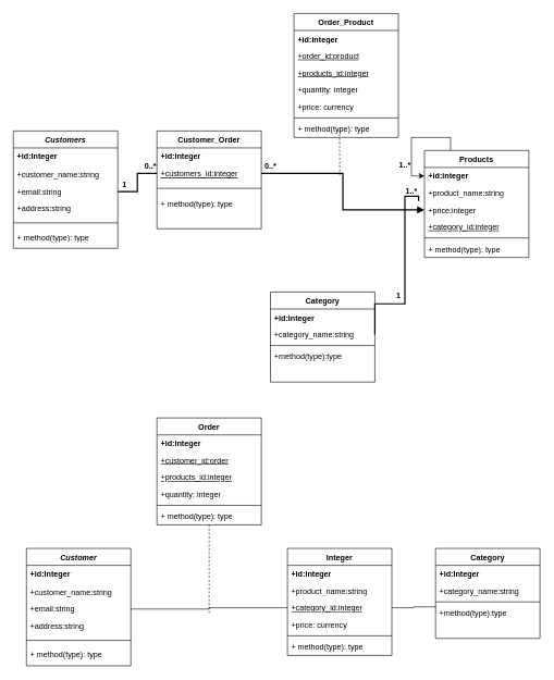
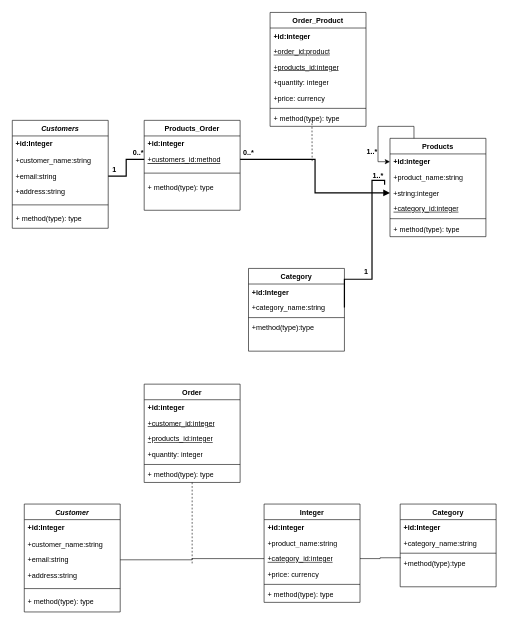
  <mxCell id="0" />
  <mxCell id="1" parent="0" />
  <mxCell id="2" value="Customers" style="swimlane;fontStyle=3;align=center;verticalAlign=top;childLayout=stackLayout;horizontal=1;startSize=26;horizontalStack=0;resizeParent=1;resizeLast=0;collapsible=1;marginBottom=0;rounded=0;shadow=0;strokeWidth=1;" parent="1" vertex="1"><mxGeometry x="20" y="200" width="160" height="180" as="geometry"><mxRectangle x="230" y="140" width="160" height="26" as="alternateBounds" /></mxGeometry></mxCell>
  <mxCell id="3" value="+id:Integer" style="text;align=left;verticalAlign=top;spacingLeft=4;spacingRight=4;overflow=hidden;rotatable=0;points=[[0,0.5],[1,0.5]];portConstraint=eastwest;fontStyle=1" parent="2" vertex="1"><mxGeometry y="26" width="160" height="28" as="geometry" /></mxCell>
  <mxCell id="4" value="+customer_name:string&#10;" style="text;align=left;verticalAlign=top;spacingLeft=4;spacingRight=4;overflow=hidden;rotatable=0;points=[[0,0.5],[1,0.5]];portConstraint=eastwest;" parent="2" vertex="1"><mxGeometry y="54" width="160" height="26" as="geometry" /></mxCell>
  <mxCell id="5" value="+email:string&#10;" style="text;align=left;verticalAlign=top;spacingLeft=4;spacingRight=4;overflow=hidden;rotatable=0;points=[[0,0.5],[1,0.5]];portConstraint=eastwest;" parent="2" vertex="1"><mxGeometry y="80" width="160" height="26" as="geometry" /></mxCell>
  <mxCell id="6" value="+address:string" style="text;align=left;verticalAlign=top;spacingLeft=4;spacingRight=4;overflow=hidden;rotatable=0;points=[[0,0.5],[1,0.5]];portConstraint=eastwest;" parent="2" vertex="1"><mxGeometry y="106" width="160" height="26" as="geometry" /></mxCell>
  <mxCell id="7" value="" style="line;html=1;strokeWidth=1;align=left;verticalAlign=middle;spacingTop=-1;spacingLeft=3;spacingRight=3;rotatable=0;labelPosition=right;points=[];portConstraint=eastwest;" parent="2" vertex="1"><mxGeometry y="132" width="160" height="18" as="geometry" /></mxCell>
  <mxCell id="8" value="+ method(type): type" style="text;strokeColor=none;fillColor=none;align=left;verticalAlign=top;spacingLeft=4;spacingRight=4;overflow=hidden;rotatable=0;points=[[0,0.5],[1,0.5]];portConstraint=eastwest;whiteSpace=wrap;html=1;" parent="2" vertex="1"><mxGeometry y="150" width="160" height="26" as="geometry" /></mxCell>
  <mxCell id="9" value="Category" style="swimlane;fontStyle=1;align=center;verticalAlign=top;childLayout=stackLayout;horizontal=1;startSize=26;horizontalStack=0;resizeParent=1;resizeLast=0;collapsible=1;marginBottom=0;rounded=0;shadow=0;strokeWidth=1;" parent="1" vertex="1"><mxGeometry x="414" y="447" width="160" height="138" as="geometry"><mxRectangle x="130" y="380" width="160" height="26" as="alternateBounds" /></mxGeometry></mxCell>
  <mxCell id="10" value="+id:Integer" style="text;align=left;verticalAlign=top;spacingLeft=4;spacingRight=4;overflow=hidden;rotatable=0;points=[[0,0.5],[1,0.5]];portConstraint=eastwest;fontStyle=1" parent="9" vertex="1"><mxGeometry y="26" width="160" height="26" as="geometry" /></mxCell>
  <mxCell id="11" value="+category_name:string" style="text;align=left;verticalAlign=top;spacingLeft=4;spacingRight=4;overflow=hidden;rotatable=0;points=[[0,0.5],[1,0.5]];portConstraint=eastwest;rounded=0;shadow=0;html=0;" parent="9" vertex="1"><mxGeometry y="52" width="160" height="26" as="geometry" /></mxCell>
  <mxCell id="12" value="" style="line;html=1;strokeWidth=1;align=left;verticalAlign=middle;spacingTop=-1;spacingLeft=3;spacingRight=3;rotatable=0;labelPosition=right;points=[];portConstraint=eastwest;" parent="9" vertex="1"><mxGeometry y="78" width="160" height="8" as="geometry" /></mxCell>
  <mxCell id="13" value="+method(type):type" style="text;align=left;verticalAlign=top;spacingLeft=4;spacingRight=4;overflow=hidden;rotatable=0;points=[[0,0.5],[1,0.5]];portConstraint=eastwest;" parent="9" vertex="1"><mxGeometry y="86" width="160" height="26" as="geometry" /></mxCell>
- <mxCell id="14" value="Customer_Order" style="swimlane;fontStyle=1;align=center;verticalAlign=top;childLayout=stackLayout;horizontal=1;startSize=26;horizontalStack=0;resizeParent=1;resizeLast=0;collapsible=1;marginBottom=0;rounded=0;shadow=0;strokeWidth=1;" parent="1" vertex="1"><mxGeometry x="240" y="200" width="160" height="150" as="geometry"><mxRectangle x="340" y="380" width="170" height="26" as="alternateBounds" /></mxGeometry></mxCell>
+ <mxCell id="14" value="Products_Order" style="swimlane;fontStyle=1;align=center;verticalAlign=top;childLayout=stackLayout;horizontal=1;startSize=26;horizontalStack=0;resizeParent=1;resizeLast=0;collapsible=1;marginBottom=0;rounded=0;shadow=0;strokeWidth=1;" parent="1" vertex="1"><mxGeometry x="240" y="200" width="160" height="150" as="geometry"><mxRectangle x="340" y="380" width="170" height="26" as="alternateBounds" /></mxGeometry></mxCell>
  <mxCell id="15" value="+id:integer" style="text;align=left;verticalAlign=top;spacingLeft=4;spacingRight=4;overflow=hidden;rotatable=0;points=[[0,0.5],[1,0.5]];portConstraint=eastwest;fontStyle=1" parent="14" vertex="1"><mxGeometry y="26" width="160" height="26" as="geometry" /></mxCell>
- <mxCell id="16" value="+customers_id:integer" style="text;align=left;verticalAlign=top;spacingLeft=4;spacingRight=4;overflow=hidden;rotatable=0;points=[[0,0.5],[1,0.5]];portConstraint=eastwest;rounded=0;shadow=0;html=0;fontStyle=4" parent="14" vertex="1"><mxGeometry y="52" width="160" height="26" as="geometry" /></mxCell>
+ <mxCell id="16" value="+customers_id:method" style="text;align=left;verticalAlign=top;spacingLeft=4;spacingRight=4;overflow=hidden;rotatable=0;points=[[0,0.5],[1,0.5]];portConstraint=eastwest;rounded=0;shadow=0;html=0;fontStyle=4" parent="14" vertex="1"><mxGeometry y="52" width="160" height="26" as="geometry" /></mxCell>
  <mxCell id="17" value="" style="line;html=1;strokeWidth=1;align=left;verticalAlign=middle;spacingTop=-1;spacingLeft=3;spacingRight=3;rotatable=0;labelPosition=right;points=[];portConstraint=eastwest;" parent="14" vertex="1"><mxGeometry y="78" width="160" height="20" as="geometry" /></mxCell>
  <mxCell id="18" value="+ method(type): type" style="text;strokeColor=none;fillColor=none;align=left;verticalAlign=top;spacingLeft=4;spacingRight=4;overflow=hidden;rotatable=0;points=[[0,0.5],[1,0.5]];portConstraint=eastwest;whiteSpace=wrap;html=1;" parent="14" vertex="1"><mxGeometry y="98" width="160" height="26" as="geometry" /></mxCell>
  <mxCell id="19" value="Products" style="swimlane;fontStyle=1;align=center;verticalAlign=top;childLayout=stackLayout;horizontal=1;startSize=26;horizontalStack=0;resizeParent=1;resizeParentMax=0;resizeLast=0;collapsible=1;marginBottom=0;whiteSpace=wrap;html=1;" parent="1" vertex="1"><mxGeometry x="650" y="230" width="160" height="164" as="geometry" /></mxCell>
  <mxCell id="20" value="&lt;b&gt;+id:integer&lt;/b&gt;&lt;div&gt;&lt;br&gt;&lt;/div&gt;" style="text;strokeColor=none;fillColor=none;align=left;verticalAlign=top;spacingLeft=4;spacingRight=4;overflow=hidden;rotatable=0;points=[[0,0.5],[1,0.5]];portConstraint=eastwest;whiteSpace=wrap;html=1;" parent="19" vertex="1"><mxGeometry y="26" width="160" height="26" as="geometry" /></mxCell>
  <mxCell id="21" value="+product_name:string" style="text;strokeColor=none;fillColor=none;align=left;verticalAlign=top;spacingLeft=4;spacingRight=4;overflow=hidden;rotatable=0;points=[[0,0.5],[1,0.5]];portConstraint=eastwest;whiteSpace=wrap;html=1;" parent="19" vertex="1"><mxGeometry y="52" width="160" height="26" as="geometry" /></mxCell>
- <mxCell id="22" value="+price:integer" style="text;align=left;verticalAlign=top;spacingLeft=4;spacingRight=4;overflow=hidden;rotatable=0;points=[[0,0.5],[1,0.5]];portConstraint=eastwest;rounded=0;shadow=0;html=0;" parent="19" vertex="1"><mxGeometry y="78" width="160" height="26" as="geometry" /></mxCell>
+ <mxCell id="22" value="+string:integer" style="text;align=left;verticalAlign=top;spacingLeft=4;spacingRight=4;overflow=hidden;rotatable=0;points=[[0,0.5],[1,0.5]];portConstraint=eastwest;rounded=0;shadow=0;html=0;" parent="19" vertex="1"><mxGeometry y="78" width="160" height="26" as="geometry" /></mxCell>
  <mxCell id="23" value="&lt;u&gt;+category_id:integer&lt;/u&gt;" style="text;strokeColor=none;fillColor=none;align=left;verticalAlign=top;spacingLeft=4;spacingRight=4;overflow=hidden;rotatable=0;points=[[0,0.5],[1,0.5]];portConstraint=eastwest;whiteSpace=wrap;html=1;" parent="19" vertex="1"><mxGeometry y="104" width="160" height="26" as="geometry" /></mxCell>
  <mxCell id="24" value="" style="line;strokeWidth=1;fillColor=none;align=left;verticalAlign=middle;spacingTop=-1;spacingLeft=3;spacingRight=3;rotatable=0;labelPosition=right;points=[];portConstraint=eastwest;strokeColor=inherit;" parent="19" vertex="1"><mxGeometry y="130" width="160" height="8" as="geometry" /></mxCell>
  <mxCell id="25" value="+ method(type): type" style="text;strokeColor=none;fillColor=none;align=left;verticalAlign=top;spacingLeft=4;spacingRight=4;overflow=hidden;rotatable=0;points=[[0,0.5],[1,0.5]];portConstraint=eastwest;whiteSpace=wrap;html=1;" parent="19" vertex="1"><mxGeometry y="138" width="160" height="26" as="geometry" /></mxCell>
  <mxCell id="26" style="edgeStyle=orthogonalEdgeStyle;rounded=0;orthogonalLoop=1;jettySize=auto;html=1;exitX=0.25;exitY=0;exitDx=0;exitDy=0;" edge="1" parent="19" source="19" target="20"><mxGeometry relative="1" as="geometry" /></mxCell>
  <mxCell id="27" style="edgeStyle=orthogonalEdgeStyle;rounded=0;orthogonalLoop=1;jettySize=auto;html=1;endArrow=none;startFill=0;dashed=1;" edge="1" parent="1" source="28"><mxGeometry relative="1" as="geometry"><mxPoint x="320" y="940" as="targetPoint" /></mxGeometry></mxCell>
  <mxCell id="28" value="Order" style="swimlane;fontStyle=1;align=center;verticalAlign=top;childLayout=stackLayout;horizontal=1;startSize=26;horizontalStack=0;resizeParent=1;resizeParentMax=0;resizeLast=0;collapsible=1;marginBottom=0;whiteSpace=wrap;html=1;" parent="1" vertex="1"><mxGeometry x="240" y="640" width="160" height="164" as="geometry" /></mxCell>
  <mxCell id="29" value="&lt;b&gt;+id:integer&lt;/b&gt;" style="text;strokeColor=none;fillColor=none;align=left;verticalAlign=top;spacingLeft=4;spacingRight=4;overflow=hidden;rotatable=0;points=[[0,0.5],[1,0.5]];portConstraint=eastwest;whiteSpace=wrap;html=1;" parent="28" vertex="1"><mxGeometry y="26" width="160" height="26" as="geometry" /></mxCell>
- <mxCell id="30" value="&lt;u&gt;+customer_id:order&lt;/u&gt;" style="text;strokeColor=none;fillColor=none;align=left;verticalAlign=top;spacingLeft=4;spacingRight=4;overflow=hidden;rotatable=0;points=[[0,0.5],[1,0.5]];portConstraint=eastwest;whiteSpace=wrap;html=1;" vertex="1" parent="28"><mxGeometry y="52" width="160" height="26" as="geometry" /></mxCell>
+ <mxCell id="30" value="&lt;u&gt;+customer_id:integer&lt;/u&gt;" style="text;strokeColor=none;fillColor=none;align=left;verticalAlign=top;spacingLeft=4;spacingRight=4;overflow=hidden;rotatable=0;points=[[0,0.5],[1,0.5]];portConstraint=eastwest;whiteSpace=wrap;html=1;" vertex="1" parent="28"><mxGeometry y="52" width="160" height="26" as="geometry" /></mxCell>
  <mxCell id="31" value="&lt;u&gt;+products_id:integer&lt;/u&gt;" style="text;strokeColor=none;fillColor=none;align=left;verticalAlign=top;spacingLeft=4;spacingRight=4;overflow=hidden;rotatable=0;points=[[0,0.5],[1,0.5]];portConstraint=eastwest;whiteSpace=wrap;html=1;" parent="28" vertex="1"><mxGeometry y="78" width="160" height="26" as="geometry" /></mxCell>
  <mxCell id="32" value="+quantity: integer&lt;div&gt;&lt;br&gt;&lt;/div&gt;" style="text;strokeColor=none;fillColor=none;align=left;verticalAlign=top;spacingLeft=4;spacingRight=4;overflow=hidden;rotatable=0;points=[[0,0.5],[1,0.5]];portConstraint=eastwest;whiteSpace=wrap;html=1;" parent="28" vertex="1"><mxGeometry y="104" width="160" height="26" as="geometry" /></mxCell>
  <mxCell id="33" value="" style="line;strokeWidth=1;fillColor=none;align=left;verticalAlign=middle;spacingTop=-1;spacingLeft=3;spacingRight=3;rotatable=0;labelPosition=right;points=[];portConstraint=eastwest;strokeColor=inherit;" parent="28" vertex="1"><mxGeometry y="130" width="160" height="8" as="geometry" /></mxCell>
  <mxCell id="34" value="+ method(type): type" style="text;strokeColor=none;fillColor=none;align=left;verticalAlign=top;spacingLeft=4;spacingRight=4;overflow=hidden;rotatable=0;points=[[0,0.5],[1,0.5]];portConstraint=eastwest;whiteSpace=wrap;html=1;" parent="28" vertex="1"><mxGeometry y="138" width="160" height="26" as="geometry" /></mxCell>
  <mxCell id="35" style="rounded=0;orthogonalLoop=1;jettySize=auto;html=1;exitX=1;exitY=0.5;exitDx=0;exitDy=0;entryX=0;entryY=0.5;entryDx=0;entryDy=0;edgeStyle=orthogonalEdgeStyle;endArrow=none;startFill=0;strokeWidth=2;" parent="1" source="5" target="16" edge="1"><mxGeometry relative="1" as="geometry" /></mxCell>
  <mxCell id="36" value="&lt;font style=&quot;font-size: 12px;&quot;&gt;&lt;b&gt;1&lt;/b&gt;&lt;/font&gt;" style="edgeLabel;html=1;align=center;verticalAlign=middle;resizable=0;points=[];" parent="35" vertex="1" connectable="0"><mxGeometry x="-0.801" y="2" relative="1" as="geometry"><mxPoint y="-9" as="offset" /></mxGeometry></mxCell>
  <mxCell id="37" style="edgeStyle=orthogonalEdgeStyle;rounded=0;orthogonalLoop=1;jettySize=auto;html=1;exitX=1;exitY=0.5;exitDx=0;exitDy=0;endArrow=block;startFill=0;strokeWidth=2;" parent="1" source="16" target="22" edge="1"><mxGeometry relative="1" as="geometry" /></mxCell>
  <mxCell id="38" value="&lt;b&gt;0..*&lt;/b&gt;" style="text;html=1;align=center;verticalAlign=middle;resizable=0;points=[];autosize=1;strokeColor=none;fillColor=none;" parent="1" vertex="1"><mxGeometry x="393.5" y="240" width="40" height="30" as="geometry" /></mxCell>
  <mxCell id="39" value="0..*" style="text;html=1;align=center;verticalAlign=middle;resizable=0;points=[];autosize=1;strokeColor=none;fillColor=none;fontStyle=1" parent="1" vertex="1"><mxGeometry x="210" y="240" width="40" height="30" as="geometry" /></mxCell>
  <mxCell id="40" value="&lt;b&gt;1..*&lt;/b&gt;" style="text;html=1;align=center;verticalAlign=middle;resizable=0;points=[];autosize=1;strokeColor=none;fillColor=none;" parent="1" vertex="1"><mxGeometry x="600" y="238" width="40" height="30" as="geometry" /></mxCell>
  <mxCell id="41" value="" style="endArrow=none;dashed=1;html=1;rounded=0;entryX=0.498;entryY=0.994;entryDx=0;entryDy=0;entryPerimeter=0;" parent="1" edge="1"><mxGeometry width="50" height="50" relative="1" as="geometry"><mxPoint x="520.16" y="268" as="sourcePoint" /><mxPoint x="519.84" y="197.844" as="targetPoint" /></mxGeometry></mxCell>
  <mxCell id="42" style="edgeStyle=orthogonalEdgeStyle;rounded=0;orthogonalLoop=1;jettySize=auto;html=1;entryX=1;entryY=0.5;entryDx=0;entryDy=0;strokeWidth=2;endArrow=none;startFill=0;exitX=0.75;exitY=0.95;exitDx=0;exitDy=0;exitPerimeter=0;" parent="1" source="44" target="11" edge="1"><mxGeometry relative="1" as="geometry"><Array as="points"><mxPoint x="641" y="307" /><mxPoint x="641" y="300" /><mxPoint x="620" y="300" /><mxPoint x="620" y="465" /></Array></mxGeometry></mxCell>
  <mxCell id="43" value="&lt;b&gt;1&lt;/b&gt;" style="text;html=1;align=center;verticalAlign=middle;resizable=0;points=[];autosize=1;strokeColor=none;fillColor=none;" parent="1" vertex="1"><mxGeometry x="595" y="438" width="30" height="30" as="geometry" /></mxCell>
  <mxCell id="44" value="&lt;b&gt;1..*&lt;/b&gt;" style="text;html=1;align=center;verticalAlign=middle;resizable=0;points=[];autosize=1;strokeColor=none;fillColor=none;" parent="1" vertex="1"><mxGeometry x="610" y="278" width="40" height="30" as="geometry" /></mxCell>
  <mxCell id="45" value="Customer" style="swimlane;fontStyle=3;align=center;verticalAlign=top;childLayout=stackLayout;horizontal=1;startSize=26;horizontalStack=0;resizeParent=1;resizeLast=0;collapsible=1;marginBottom=0;rounded=0;shadow=0;strokeWidth=1;" vertex="1" parent="1"><mxGeometry x="40" y="840" width="160" height="180" as="geometry"><mxRectangle x="230" y="140" width="160" height="26" as="alternateBounds" /></mxGeometry></mxCell>
  <mxCell id="46" value="+id:Integer" style="text;align=left;verticalAlign=top;spacingLeft=4;spacingRight=4;overflow=hidden;rotatable=0;points=[[0,0.5],[1,0.5]];portConstraint=eastwest;fontStyle=1" vertex="1" parent="45"><mxGeometry y="26" width="160" height="28" as="geometry" /></mxCell>
  <mxCell id="47" value="+customer_name:string&#10;" style="text;align=left;verticalAlign=top;spacingLeft=4;spacingRight=4;overflow=hidden;rotatable=0;points=[[0,0.5],[1,0.5]];portConstraint=eastwest;" vertex="1" parent="45"><mxGeometry y="54" width="160" height="26" as="geometry" /></mxCell>
  <mxCell id="48" value="+email:string&#10;" style="text;align=left;verticalAlign=top;spacingLeft=4;spacingRight=4;overflow=hidden;rotatable=0;points=[[0,0.5],[1,0.5]];portConstraint=eastwest;" vertex="1" parent="45"><mxGeometry y="80" width="160" height="26" as="geometry" /></mxCell>
  <mxCell id="49" value="+address:string" style="text;align=left;verticalAlign=top;spacingLeft=4;spacingRight=4;overflow=hidden;rotatable=0;points=[[0,0.5],[1,0.5]];portConstraint=eastwest;" vertex="1" parent="45"><mxGeometry y="106" width="160" height="26" as="geometry" /></mxCell>
  <mxCell id="50" value="" style="line;html=1;strokeWidth=1;align=left;verticalAlign=middle;spacingTop=-1;spacingLeft=3;spacingRight=3;rotatable=0;labelPosition=right;points=[];portConstraint=eastwest;" vertex="1" parent="45"><mxGeometry y="132" width="160" height="18" as="geometry" /></mxCell>
  <mxCell id="51" value="+ method(type): type" style="text;strokeColor=none;fillColor=none;align=left;verticalAlign=top;spacingLeft=4;spacingRight=4;overflow=hidden;rotatable=0;points=[[0,0.5],[1,0.5]];portConstraint=eastwest;whiteSpace=wrap;html=1;" vertex="1" parent="45"><mxGeometry y="150" width="160" height="26" as="geometry" /></mxCell>
  <mxCell id="52" value="Integer" style="swimlane;fontStyle=1;align=center;verticalAlign=top;childLayout=stackLayout;horizontal=1;startSize=26;horizontalStack=0;resizeParent=1;resizeParentMax=0;resizeLast=0;collapsible=1;marginBottom=0;whiteSpace=wrap;html=1;" vertex="1" parent="1"><mxGeometry x="440" y="840" width="160" height="164" as="geometry" /></mxCell>
  <mxCell id="53" value="&lt;b&gt;+id:integer&lt;/b&gt;&lt;div&gt;&lt;br&gt;&lt;/div&gt;" style="text;strokeColor=none;fillColor=none;align=left;verticalAlign=top;spacingLeft=4;spacingRight=4;overflow=hidden;rotatable=0;points=[[0,0.5],[1,0.5]];portConstraint=eastwest;whiteSpace=wrap;html=1;" vertex="1" parent="52"><mxGeometry y="26" width="160" height="26" as="geometry" /></mxCell>
  <mxCell id="54" value="+product_name:string" style="text;strokeColor=none;fillColor=none;align=left;verticalAlign=top;spacingLeft=4;spacingRight=4;overflow=hidden;rotatable=0;points=[[0,0.5],[1,0.5]];portConstraint=eastwest;whiteSpace=wrap;html=1;" vertex="1" parent="52"><mxGeometry y="52" width="160" height="26" as="geometry" /></mxCell>
  <mxCell id="55" value="&lt;u&gt;+category_id:integer&lt;/u&gt;" style="text;strokeColor=none;fillColor=none;align=left;verticalAlign=top;spacingLeft=4;spacingRight=4;overflow=hidden;rotatable=0;points=[[0,0.5],[1,0.5]];portConstraint=eastwest;whiteSpace=wrap;html=1;" vertex="1" parent="52"><mxGeometry y="78" width="160" height="26" as="geometry" /></mxCell>
  <mxCell id="56" value="+price: currency" style="text;strokeColor=none;fillColor=none;align=left;verticalAlign=top;spacingLeft=4;spacingRight=4;overflow=hidden;rotatable=0;points=[[0,0.5],[1,0.5]];portConstraint=eastwest;whiteSpace=wrap;html=1;" vertex="1" parent="52"><mxGeometry y="104" width="160" height="26" as="geometry" /></mxCell>
  <mxCell id="57" value="" style="line;strokeWidth=1;fillColor=none;align=left;verticalAlign=middle;spacingTop=-1;spacingLeft=3;spacingRight=3;rotatable=0;labelPosition=right;points=[];portConstraint=eastwest;strokeColor=inherit;" vertex="1" parent="52"><mxGeometry y="130" width="160" height="8" as="geometry" /></mxCell>
  <mxCell id="58" value="+ method(type): type" style="text;strokeColor=none;fillColor=none;align=left;verticalAlign=top;spacingLeft=4;spacingRight=4;overflow=hidden;rotatable=0;points=[[0,0.5],[1,0.5]];portConstraint=eastwest;whiteSpace=wrap;html=1;" vertex="1" parent="52"><mxGeometry y="138" width="160" height="26" as="geometry" /></mxCell>
  <mxCell id="59" value="Category" style="swimlane;fontStyle=1;align=center;verticalAlign=top;childLayout=stackLayout;horizontal=1;startSize=26;horizontalStack=0;resizeParent=1;resizeLast=0;collapsible=1;marginBottom=0;rounded=0;shadow=0;strokeWidth=1;" vertex="1" parent="1"><mxGeometry x="667" y="840" width="160" height="138" as="geometry"><mxRectangle x="130" y="380" width="160" height="26" as="alternateBounds" /></mxGeometry></mxCell>
  <mxCell id="60" value="+id:Integer" style="text;align=left;verticalAlign=top;spacingLeft=4;spacingRight=4;overflow=hidden;rotatable=0;points=[[0,0.5],[1,0.5]];portConstraint=eastwest;fontStyle=1" vertex="1" parent="59"><mxGeometry y="26" width="160" height="26" as="geometry" /></mxCell>
  <mxCell id="61" value="+category_name:string" style="text;align=left;verticalAlign=top;spacingLeft=4;spacingRight=4;overflow=hidden;rotatable=0;points=[[0,0.5],[1,0.5]];portConstraint=eastwest;rounded=0;shadow=0;html=0;" vertex="1" parent="59"><mxGeometry y="52" width="160" height="26" as="geometry" /></mxCell>
  <mxCell id="62" value="" style="line;html=1;strokeWidth=1;align=left;verticalAlign=middle;spacingTop=-1;spacingLeft=3;spacingRight=3;rotatable=0;labelPosition=right;points=[];portConstraint=eastwest;" vertex="1" parent="59"><mxGeometry y="78" width="160" height="8" as="geometry" /></mxCell>
  <mxCell id="63" value="+method(type):type" style="text;align=left;verticalAlign=top;spacingLeft=4;spacingRight=4;overflow=hidden;rotatable=0;points=[[0,0.5],[1,0.5]];portConstraint=eastwest;" vertex="1" parent="59"><mxGeometry y="86" width="160" height="26" as="geometry" /></mxCell>
  <mxCell id="64" value="Order_Product" style="swimlane;fontStyle=1;align=center;verticalAlign=top;childLayout=stackLayout;horizontal=1;startSize=26;horizontalStack=0;resizeParent=1;resizeParentMax=0;resizeLast=0;collapsible=1;marginBottom=0;whiteSpace=wrap;html=1;" vertex="1" parent="1"><mxGeometry x="450" y="20" width="160" height="190" as="geometry" /></mxCell>
  <mxCell id="65" value="&lt;b&gt;+id:integer&lt;/b&gt;" style="text;strokeColor=none;fillColor=none;align=left;verticalAlign=top;spacingLeft=4;spacingRight=4;overflow=hidden;rotatable=0;points=[[0,0.5],[1,0.5]];portConstraint=eastwest;whiteSpace=wrap;html=1;" vertex="1" parent="64"><mxGeometry y="26" width="160" height="26" as="geometry" /></mxCell>
  <mxCell id="66" value="&lt;u&gt;+order_id:product&lt;/u&gt;" style="text;strokeColor=none;fillColor=none;align=left;verticalAlign=top;spacingLeft=4;spacingRight=4;overflow=hidden;rotatable=0;points=[[0,0.5],[1,0.5]];portConstraint=eastwest;whiteSpace=wrap;html=1;" vertex="1" parent="64"><mxGeometry y="52" width="160" height="26" as="geometry" /></mxCell>
  <mxCell id="67" value="&lt;u&gt;+products_id:integer&lt;/u&gt;" style="text;strokeColor=none;fillColor=none;align=left;verticalAlign=top;spacingLeft=4;spacingRight=4;overflow=hidden;rotatable=0;points=[[0,0.5],[1,0.5]];portConstraint=eastwest;whiteSpace=wrap;html=1;" vertex="1" parent="64"><mxGeometry y="78" width="160" height="26" as="geometry" /></mxCell>
  <mxCell id="68" value="+quantity: integer&lt;div&gt;&lt;br&gt;&lt;/div&gt;" style="text;strokeColor=none;fillColor=none;align=left;verticalAlign=top;spacingLeft=4;spacingRight=4;overflow=hidden;rotatable=0;points=[[0,0.5],[1,0.5]];portConstraint=eastwest;whiteSpace=wrap;html=1;" vertex="1" parent="64"><mxGeometry y="104" width="160" height="26" as="geometry" /></mxCell>
  <mxCell id="69" value="+price: currency" style="text;strokeColor=none;fillColor=none;align=left;verticalAlign=top;spacingLeft=4;spacingRight=4;overflow=hidden;rotatable=0;points=[[0,0.5],[1,0.5]];portConstraint=eastwest;whiteSpace=wrap;html=1;" vertex="1" parent="64"><mxGeometry y="130" width="160" height="26" as="geometry" /></mxCell>
  <mxCell id="70" value="" style="line;strokeWidth=1;fillColor=none;align=left;verticalAlign=middle;spacingTop=-1;spacingLeft=3;spacingRight=3;rotatable=0;labelPosition=right;points=[];portConstraint=eastwest;strokeColor=inherit;" vertex="1" parent="64"><mxGeometry y="156" width="160" height="8" as="geometry" /></mxCell>
  <mxCell id="71" value="+ method(type): type" style="text;strokeColor=none;fillColor=none;align=left;verticalAlign=top;spacingLeft=4;spacingRight=4;overflow=hidden;rotatable=0;points=[[0,0.5],[1,0.5]];portConstraint=eastwest;whiteSpace=wrap;html=1;" vertex="1" parent="64"><mxGeometry y="164" width="160" height="26" as="geometry" /></mxCell>
  <mxCell id="72" style="edgeStyle=orthogonalEdgeStyle;rounded=0;orthogonalLoop=1;jettySize=auto;html=1;exitX=1;exitY=0.5;exitDx=0;exitDy=0;entryX=0;entryY=0.5;entryDx=0;entryDy=0;endArrow=none;startFill=0;" edge="1" parent="1" source="48" target="55"><mxGeometry relative="1" as="geometry"><Array as="points"><mxPoint x="320" y="933" /><mxPoint x="320" y="931" /></Array></mxGeometry></mxCell>
  <mxCell id="73" style="edgeStyle=orthogonalEdgeStyle;rounded=0;orthogonalLoop=1;jettySize=auto;html=1;exitX=1;exitY=0.5;exitDx=0;exitDy=0;entryX=0.005;entryY=0.138;entryDx=0;entryDy=0;entryPerimeter=0;endArrow=none;startFill=0;" edge="1" parent="1" source="55" target="63"><mxGeometry relative="1" as="geometry" /></mxCell>
